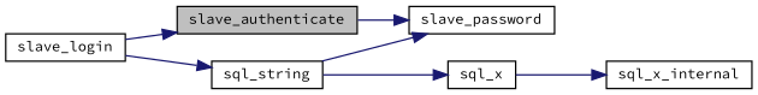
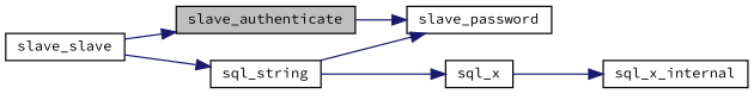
  digraph {
    fontname="Source Code Pro"
    rankdir=LR
    node [color=black fontname="Source Code Pro" fontsize=10 shape=record]
    edge [color=midnightblue fontname="Source Code Pro" fontsize=10 labelfontname=FreeSans labelfontsize=10 style=solid]
    n1 [fillcolor=grey75 fontcolor=black height=0.2 label=slave_authenticate style=filled width=0.4]
    n2 [height=0.2 label=slave_password width=0.4]
-   n3 [height=0.2 label=slave_login width=0.4]
+   n3 [height=0.2 label=slave_slave width=0.4]
    n4 [height=0.2 label=sql_string width=0.4]
    n5 [height=0.2 label=sql_x width=0.4]
    n6 [height=0.2 label=sql_x_internal width=0.4]
    n1 -> n2
    n3 -> n1
    n3 -> n4
    n4 -> n2
    n4 -> n5
    n5 -> n6
  }
